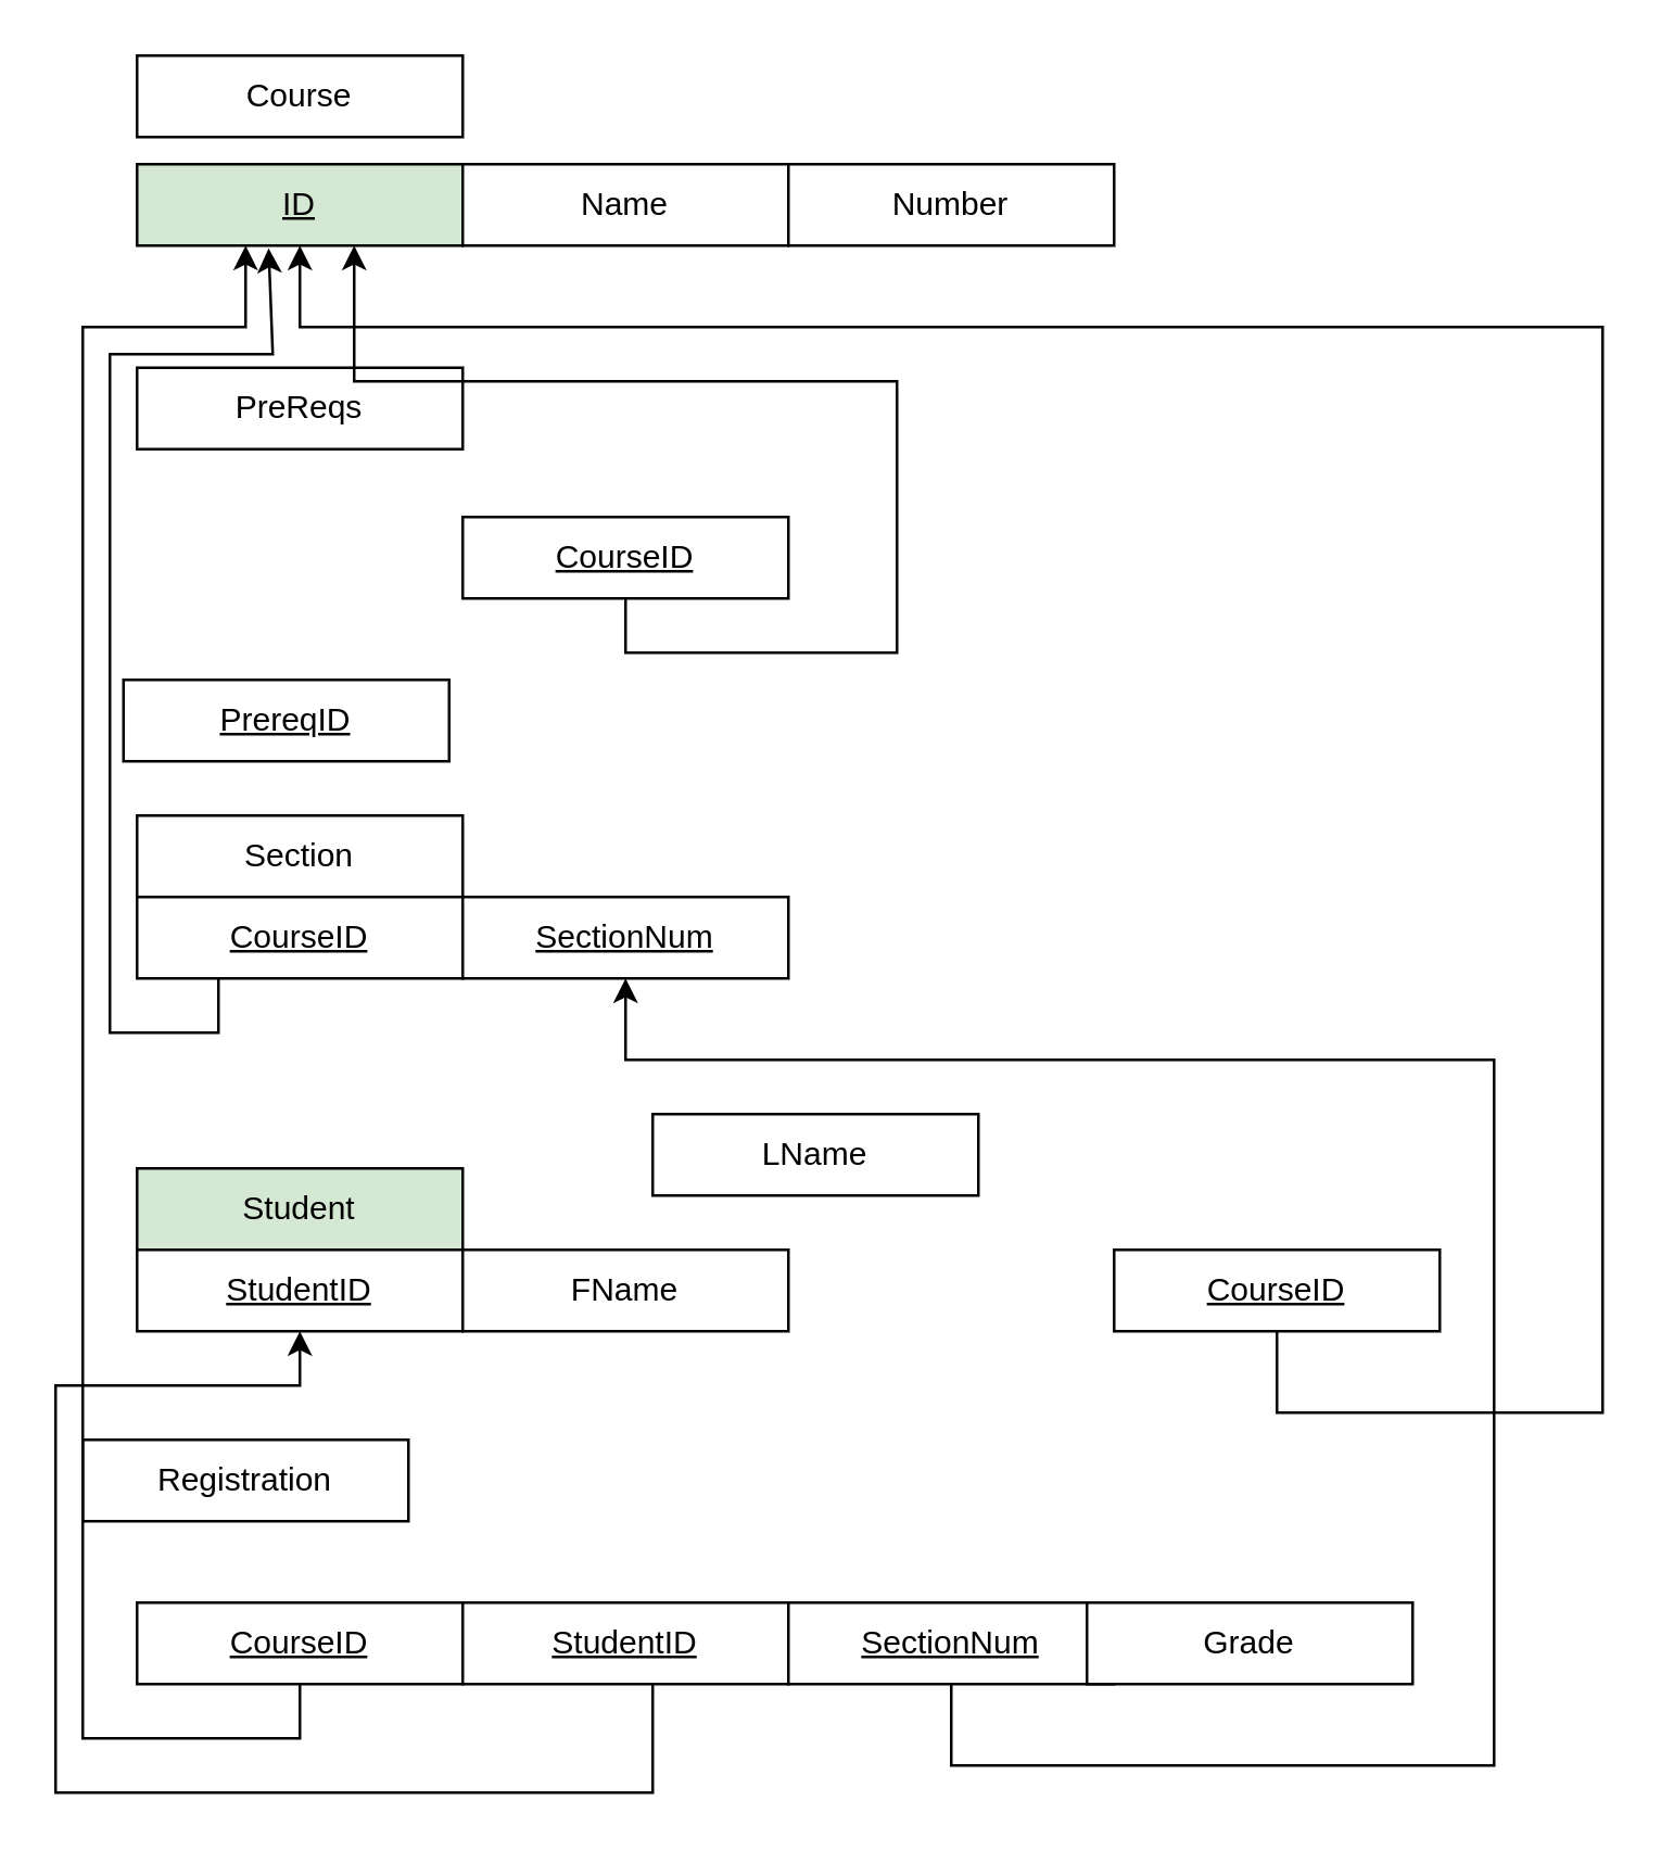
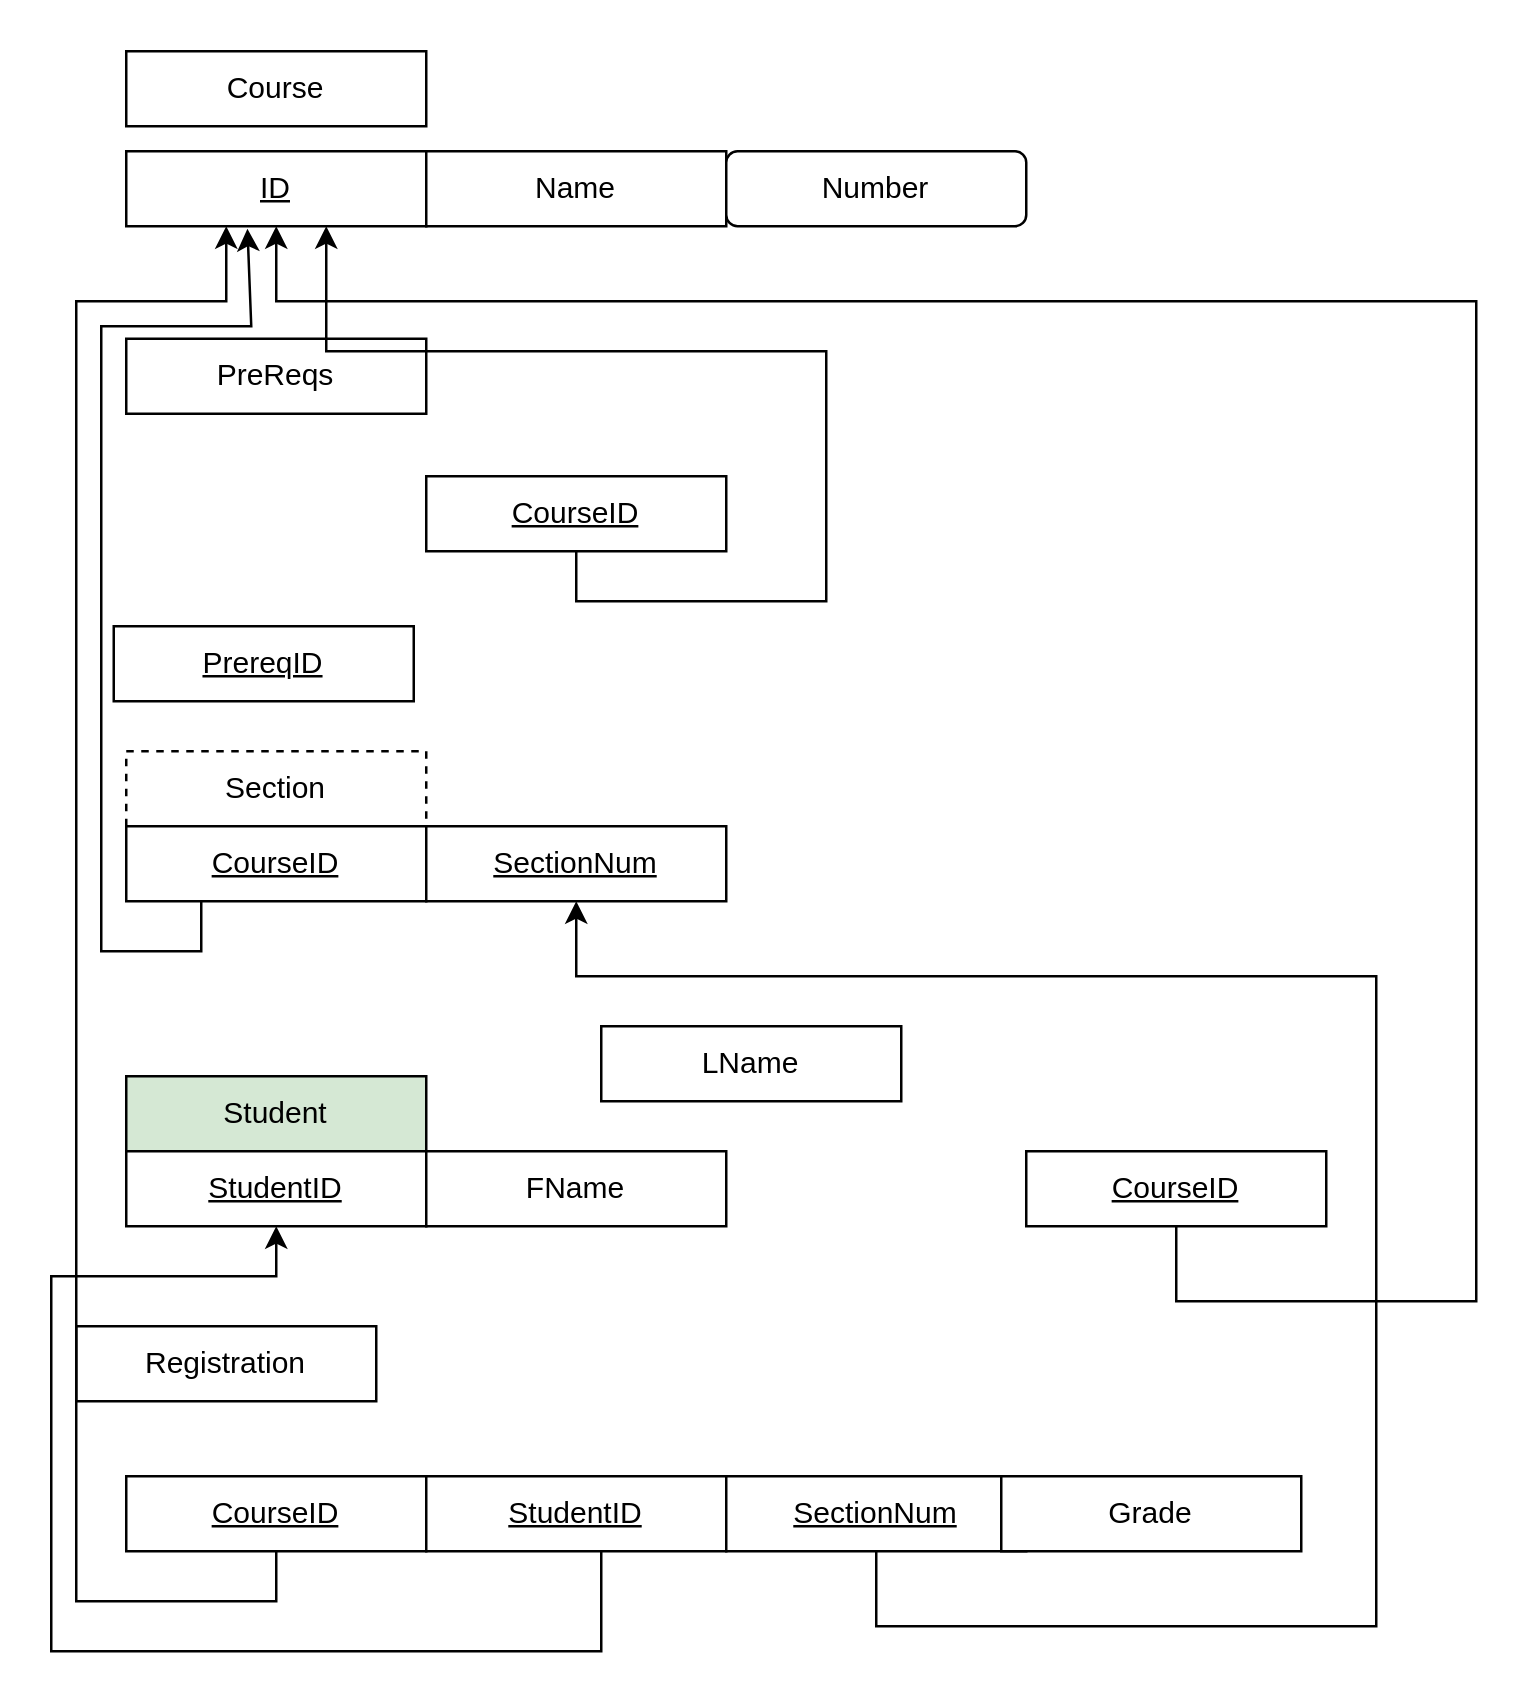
  <mxCell id="0" />
  <mxCell id="1" parent="0" />
  <mxCell id="2" value="Course" style="rounded=0;whiteSpace=wrap;html=1;" parent="1" vertex="1"><mxGeometry x="50" y="20" width="120" height="30" as="geometry" /></mxCell>
- <mxCell id="3" value="&lt;u&gt;ID&lt;/u&gt;" style="rounded=0;whiteSpace=wrap;html=1;fillColor=#d5e8d4;" parent="1" vertex="1"><mxGeometry x="50" y="60" width="120" height="30" as="geometry" /></mxCell>
+ <mxCell id="3" value="&lt;u&gt;ID&lt;/u&gt;" style="rounded=0;whiteSpace=wrap;html=1;" parent="1" vertex="1"><mxGeometry x="50" y="60" width="120" height="30" as="geometry" /></mxCell>
  <mxCell id="4" value="Name" style="rounded=0;whiteSpace=wrap;html=1;" parent="1" vertex="1"><mxGeometry x="170" y="60" width="120" height="30" as="geometry" /></mxCell>
- <mxCell id="5" value="Number" style="rounded=0;whiteSpace=wrap;html=1;" parent="1" vertex="1"><mxGeometry x="290" y="60" width="120" height="30" as="geometry" /></mxCell>
+ <mxCell id="5" value="Number" style="whiteSpace=wrap;html=1;rounded=1;" parent="1" vertex="1"><mxGeometry x="290" y="60" width="120" height="30" as="geometry" /></mxCell>
  <mxCell id="6" value="PreReqs" style="rounded=0;whiteSpace=wrap;html=1;" parent="1" vertex="1"><mxGeometry x="50" y="135" width="120" height="30" as="geometry" /></mxCell>
  <mxCell id="7" value="&lt;u&gt;PrereqID&lt;/u&gt;" style="rounded=0;whiteSpace=wrap;html=1;" parent="1" vertex="1"><mxGeometry x="45" y="250" width="120" height="30" as="geometry" /></mxCell>
  <mxCell id="8" value="&lt;u&gt;CourseID&lt;/u&gt;" style="rounded=0;whiteSpace=wrap;html=1;" parent="1" vertex="1"><mxGeometry x="170" y="190" width="120" height="30" as="geometry" /></mxCell>
- <mxCell id="9" value="Section" style="rounded=0;whiteSpace=wrap;html=1;" parent="1" vertex="1"><mxGeometry x="50" y="300" width="120" height="30" as="geometry" /></mxCell>
+ <mxCell id="9" value="Section" style="rounded=0;whiteSpace=wrap;html=1;dashed=1;" parent="1" vertex="1"><mxGeometry x="50" y="300" width="120" height="30" as="geometry" /></mxCell>
  <mxCell id="10" value="&lt;u&gt;CourseID&lt;/u&gt;" style="rounded=0;whiteSpace=wrap;html=1;" parent="1" vertex="1"><mxGeometry x="50" y="330" width="120" height="30" as="geometry" /></mxCell>
  <mxCell id="11" value="Student" style="rounded=0;whiteSpace=wrap;html=1;fillColor=#d5e8d4;" parent="1" vertex="1"><mxGeometry x="50" y="430" width="120" height="30" as="geometry" /></mxCell>
  <mxCell id="12" value="&lt;u&gt;StudentID&lt;/u&gt;" style="rounded=0;whiteSpace=wrap;html=1;" parent="1" vertex="1"><mxGeometry x="50" y="460" width="120" height="30" as="geometry" /></mxCell>
  <mxCell id="13" value="FName" style="rounded=0;whiteSpace=wrap;html=1;" parent="1" vertex="1"><mxGeometry x="170" y="460" width="120" height="30" as="geometry" /></mxCell>
  <mxCell id="14" value="LName" style="rounded=0;whiteSpace=wrap;html=1;" parent="1" vertex="1"><mxGeometry x="240" y="410" width="120" height="30" as="geometry" /></mxCell>
  <mxCell id="15" value="&lt;u&gt;CourseID&lt;/u&gt;" style="rounded=0;whiteSpace=wrap;html=1;" parent="1" vertex="1"><mxGeometry x="410" y="460" width="120" height="30" as="geometry" /></mxCell>
  <mxCell id="16" value="Registration" style="rounded=0;whiteSpace=wrap;html=1;" parent="1" vertex="1"><mxGeometry x="30" y="530" width="120" height="30" as="geometry" /></mxCell>
  <mxCell id="17" value="&lt;u&gt;CourseID&lt;/u&gt;" style="rounded=0;whiteSpace=wrap;html=1;" parent="1" vertex="1"><mxGeometry x="50" y="590" width="120" height="30" as="geometry" /></mxCell>
  <mxCell id="18" value="&lt;u&gt;StudentID&lt;/u&gt;" style="rounded=0;whiteSpace=wrap;html=1;" parent="1" vertex="1"><mxGeometry x="170" y="590" width="120" height="30" as="geometry" /></mxCell>
  <mxCell id="19" value="&lt;u&gt;SectionNum&lt;/u&gt;" style="rounded=0;whiteSpace=wrap;html=1;" parent="1" vertex="1"><mxGeometry x="290" y="590" width="120" height="30" as="geometry" /></mxCell>
  <mxCell id="20" value="" style="endArrow=classic;html=1;rounded=0;exitX=0.5;exitY=1;exitDx=0;exitDy=0;entryX=0.5;entryY=1;entryDx=0;entryDy=0;" parent="1" source="15" target="3" edge="1"><mxGeometry width="50" height="50" relative="1" as="geometry"><mxPoint x="450" y="520" as="sourcePoint" /><mxPoint x="100" y="120" as="targetPoint" /><Array as="points"><mxPoint x="470" y="520" /><mxPoint x="590" y="520" /><mxPoint x="590" y="120" /><mxPoint x="110" y="120" /></Array></mxGeometry></mxCell>
  <mxCell id="21" value="" style="endArrow=classic;html=1;rounded=0;exitX=0.5;exitY=1;exitDx=0;exitDy=0;entryX=0.5;entryY=1;entryDx=0;entryDy=0;" parent="1" source="17" edge="1"><mxGeometry width="50" height="50" relative="1" as="geometry"><mxPoint x="450" y="490" as="sourcePoint" /><mxPoint x="90" y="90" as="targetPoint" /><Array as="points"><mxPoint x="110" y="640" /><mxPoint x="30" y="640" /><mxPoint x="30" y="120" /><mxPoint x="90" y="120" /></Array></mxGeometry></mxCell>
  <mxCell id="22" value="" style="endArrow=classic;html=1;rounded=0;exitX=0.5;exitY=1;exitDx=0;exitDy=0;entryX=0.5;entryY=1;entryDx=0;entryDy=0;" parent="1" target="12" edge="1"><mxGeometry width="50" height="50" relative="1" as="geometry"><mxPoint x="240" y="620" as="sourcePoint" /><mxPoint x="220" y="90" as="targetPoint" /><Array as="points"><mxPoint x="240" y="660" /><mxPoint x="20" y="660" /><mxPoint x="20" y="510" /><mxPoint x="110" y="510" /></Array></mxGeometry></mxCell>
  <mxCell id="23" value="" style="endArrow=classic;html=1;rounded=0;exitX=0.5;exitY=1;exitDx=0;exitDy=0;entryX=0.5;entryY=1;entryDx=0;entryDy=0;" parent="1" source="19" edge="1"><mxGeometry width="50" height="50" relative="1" as="geometry"><mxPoint x="470" y="760" as="sourcePoint" /><mxPoint x="230" y="360" as="targetPoint" /><Array as="points"><mxPoint x="350" y="650" /><mxPoint x="550" y="650" /><mxPoint x="550" y="590" /><mxPoint x="550" y="390" /><mxPoint x="230" y="390" /></Array></mxGeometry></mxCell>
  <mxCell id="24" value="Grade" style="rounded=0;whiteSpace=wrap;html=1;" parent="1" vertex="1"><mxGeometry x="400" y="590" width="120" height="30" as="geometry" /></mxCell>
  <mxCell id="25" value="" style="endArrow=classic;html=1;rounded=0;exitX=0.5;exitY=1;exitDx=0;exitDy=0;entryX=0.5;entryY=1;entryDx=0;entryDy=0;" parent="1" source="8" edge="1"><mxGeometry width="50" height="50" relative="1" as="geometry"><mxPoint x="490" y="490" as="sourcePoint" /><mxPoint x="130" y="90" as="targetPoint" /><Array as="points"><mxPoint x="230" y="240" /><mxPoint x="330" y="240" /><mxPoint x="330" y="140" /><mxPoint x="130" y="140" /></Array></mxGeometry></mxCell>
  <mxCell id="26" value="" style="endArrow=classic;html=1;rounded=0;exitX=0.25;exitY=1;exitDx=0;exitDy=0;entryX=0.404;entryY=1.033;entryDx=0;entryDy=0;entryPerimeter=0;" parent="1" source="10" target="3" edge="1"><mxGeometry width="50" height="50" relative="1" as="geometry"><mxPoint x="120" y="630" as="sourcePoint" /><mxPoint x="100" y="100" as="targetPoint" /><Array as="points"><mxPoint x="80" y="380" /><mxPoint x="40" y="380" /><mxPoint x="40" y="130" /><mxPoint x="100" y="130" /></Array></mxGeometry></mxCell>
  <mxCell id="27" value="&lt;u&gt;SectionNum&lt;/u&gt;" style="rounded=0;whiteSpace=wrap;html=1;" vertex="1" parent="1"><mxGeometry x="170" y="330" width="120" height="30" as="geometry" /></mxCell>
